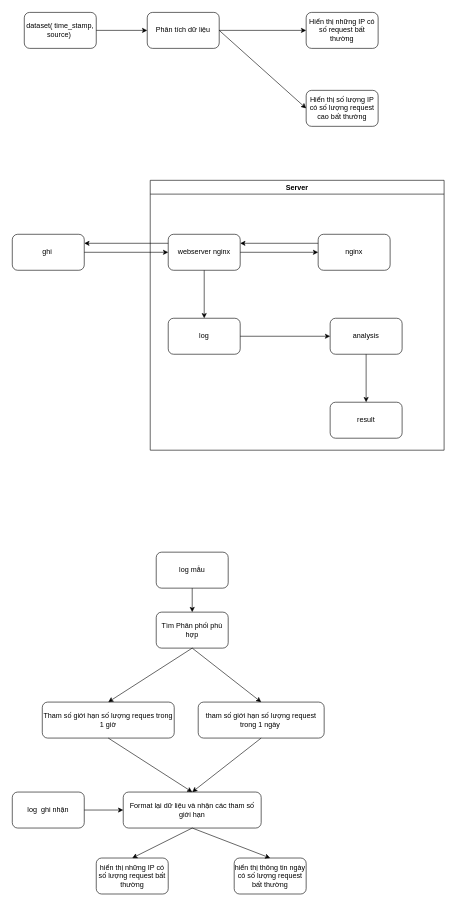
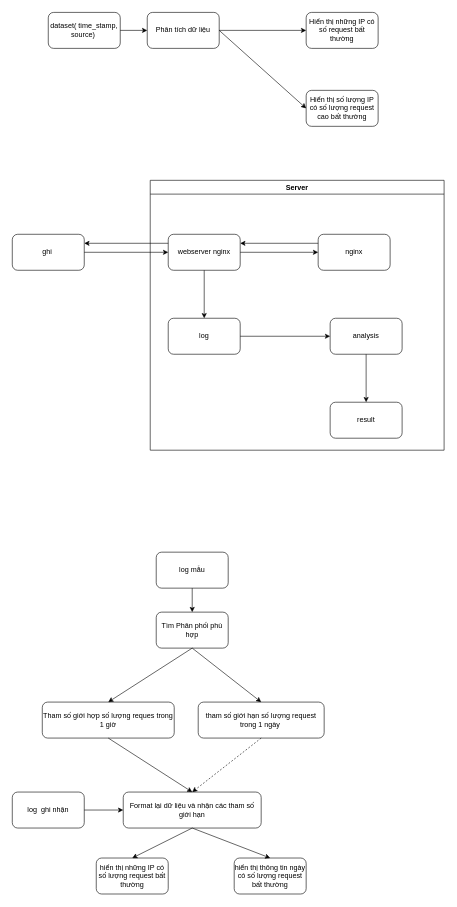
  <mxCell id="0" />
  <mxCell id="1" parent="0" />
- <mxCell id="2" value="dataset( time_stamp, source)&amp;nbsp;" style="rounded=1;whiteSpace=wrap;html=1;" parent="1" vertex="1"><mxGeometry x="40" y="20" width="120" height="60" as="geometry" /></mxCell>
+ <mxCell id="2" value="dataset( time_stamp, source)&amp;nbsp;" style="rounded=1;whiteSpace=wrap;html=1;" parent="1" vertex="1"><mxGeometry x="80" y="20" width="120" height="60" as="geometry" /></mxCell>
  <mxCell id="3" value="Phân tích dữ liệu" style="rounded=1;whiteSpace=wrap;html=1;" parent="1" vertex="1"><mxGeometry x="245" y="20" width="120" height="60" as="geometry" /></mxCell>
  <mxCell id="4" value="Hiển thị những IP có số request bất thường" style="rounded=1;whiteSpace=wrap;html=1;" parent="1" vertex="1"><mxGeometry x="510" y="20" width="120" height="60" as="geometry" /></mxCell>
  <mxCell id="5" value="Hiển thị số lượng IP có số lượng request cao bất thường" style="rounded=1;whiteSpace=wrap;html=1;" parent="1" vertex="1"><mxGeometry x="510" y="150" width="120" height="60" as="geometry" /></mxCell>
  <mxCell id="6" value="" style="endArrow=classic;html=1;entryX=0;entryY=0.5;entryDx=0;entryDy=0;exitX=1;exitY=0.5;exitDx=0;exitDy=0;" parent="1" source="2" target="3" edge="1"><mxGeometry width="50" height="50" relative="1" as="geometry"><mxPoint x="120" y="140" as="sourcePoint" /><mxPoint x="170" y="90" as="targetPoint" /></mxGeometry></mxCell>
  <mxCell id="7" value="" style="endArrow=classic;html=1;entryX=0;entryY=0.5;entryDx=0;entryDy=0;exitX=1;exitY=0.5;exitDx=0;exitDy=0;" parent="1" source="3" target="4" edge="1"><mxGeometry width="50" height="50" relative="1" as="geometry"><mxPoint x="360" y="180" as="sourcePoint" /><mxPoint x="410" y="130" as="targetPoint" /></mxGeometry></mxCell>
  <mxCell id="8" value="" style="endArrow=classic;html=1;entryX=0;entryY=0.5;entryDx=0;entryDy=0;exitX=1;exitY=0.5;exitDx=0;exitDy=0;" parent="1" source="3" target="5" edge="1"><mxGeometry width="50" height="50" relative="1" as="geometry"><mxPoint x="360" y="50" as="sourcePoint" /><mxPoint x="310" y="170" as="targetPoint" /></mxGeometry></mxCell>
  <mxCell id="9" value="ghi&amp;nbsp;" style="rounded=1;whiteSpace=wrap;html=1;" parent="1" vertex="1"><mxGeometry x="20" y="390" width="120" height="60" as="geometry" /></mxCell>
  <mxCell id="10" value="nginx" style="rounded=1;whiteSpace=wrap;html=1;" parent="1" vertex="1"><mxGeometry x="530" y="390" width="120" height="60" as="geometry" /></mxCell>
  <mxCell id="11" value="webserver nginx" style="rounded=1;whiteSpace=wrap;html=1;" parent="1" vertex="1"><mxGeometry x="280" y="390" width="120" height="60" as="geometry" /></mxCell>
  <mxCell id="12" value="" style="endArrow=classic;html=1;entryX=0;entryY=0.5;entryDx=0;entryDy=0;exitX=1;exitY=0.5;exitDx=0;exitDy=0;" parent="1" source="9" target="11" edge="1"><mxGeometry width="50" height="50" relative="1" as="geometry"><mxPoint x="130" y="550" as="sourcePoint" /><mxPoint x="180" y="500" as="targetPoint" /></mxGeometry></mxCell>
  <mxCell id="13" value="" style="endArrow=classic;html=1;entryX=0;entryY=0.5;entryDx=0;entryDy=0;exitX=1;exitY=0.5;exitDx=0;exitDy=0;" parent="1" source="11" target="10" edge="1"><mxGeometry width="50" height="50" relative="1" as="geometry"><mxPoint x="240" y="580" as="sourcePoint" /><mxPoint x="290" y="530" as="targetPoint" /></mxGeometry></mxCell>
  <mxCell id="14" value="log" style="rounded=1;whiteSpace=wrap;html=1;" parent="1" vertex="1"><mxGeometry x="280" y="530" width="120" height="60" as="geometry" /></mxCell>
  <mxCell id="15" value="" style="endArrow=classic;html=1;entryX=0.5;entryY=0;entryDx=0;entryDy=0;exitX=0.5;exitY=1;exitDx=0;exitDy=0;" parent="1" source="11" target="14" edge="1"><mxGeometry width="50" height="50" relative="1" as="geometry"><mxPoint x="280" y="330" as="sourcePoint" /><mxPoint x="330" y="280" as="targetPoint" /></mxGeometry></mxCell>
  <mxCell id="16" value="" style="endArrow=classic;html=1;exitX=0;exitY=0.25;exitDx=0;exitDy=0;entryX=1;entryY=0.25;entryDx=0;entryDy=0;" parent="1" source="10" target="11" edge="1"><mxGeometry width="50" height="50" relative="1" as="geometry"><mxPoint x="430" y="340" as="sourcePoint" /><mxPoint x="480" y="290" as="targetPoint" /></mxGeometry></mxCell>
  <mxCell id="17" value="" style="endArrow=classic;html=1;exitX=0;exitY=0.25;exitDx=0;exitDy=0;entryX=1;entryY=0.25;entryDx=0;entryDy=0;" parent="1" source="11" target="9" edge="1"><mxGeometry width="50" height="50" relative="1" as="geometry"><mxPoint x="50" y="350" as="sourcePoint" /><mxPoint x="100" y="300" as="targetPoint" /></mxGeometry></mxCell>
  <mxCell id="18" value="" style="endArrow=classic;html=1;entryX=0;entryY=0.5;entryDx=0;entryDy=0;exitX=1;exitY=0.5;exitDx=0;exitDy=0;" parent="1" source="14" target="35" edge="1"><mxGeometry width="50" height="50" relative="1" as="geometry"><mxPoint x="310" y="720" as="sourcePoint" /><mxPoint x="530" y="560" as="targetPoint" /></mxGeometry></mxCell>
  <mxCell id="19" value="log mẫu" style="rounded=1;whiteSpace=wrap;html=1;" parent="1" vertex="1"><mxGeometry x="260" y="920" width="120" height="60" as="geometry" /></mxCell>
- <mxCell id="20" value="Tham số giới hạn số lượng reques trong 1 giờ" style="rounded=1;whiteSpace=wrap;html=1;" parent="1" vertex="1"><mxGeometry x="70" y="1170" width="220" height="60" as="geometry" /></mxCell>
+ <mxCell id="20" value="Tham số giới hợp số lượng reques trong 1 giờ" style="rounded=1;whiteSpace=wrap;html=1;" parent="1" vertex="1"><mxGeometry x="70" y="1170" width="220" height="60" as="geometry" /></mxCell>
  <mxCell id="21" value="tham số giới hạn số lượng request trong 1 ngày&amp;nbsp;" style="rounded=1;whiteSpace=wrap;html=1;" parent="1" vertex="1"><mxGeometry x="330" y="1170" width="210" height="60" as="geometry" /></mxCell>
  <mxCell id="22" value="Tìm Phân phối phù hợp" style="rounded=1;whiteSpace=wrap;html=1;" parent="1" vertex="1"><mxGeometry x="260" y="1020" width="120" height="60" as="geometry" /></mxCell>
  <mxCell id="23" value="" style="endArrow=classic;html=1;entryX=0.5;entryY=0;entryDx=0;entryDy=0;exitX=0.5;exitY=1;exitDx=0;exitDy=0;" parent="1" source="19" target="22" edge="1"><mxGeometry width="50" height="50" relative="1" as="geometry"><mxPoint x="-160" y="910" as="sourcePoint" /><mxPoint x="-110" y="860" as="targetPoint" /></mxGeometry></mxCell>
  <mxCell id="24" value="" style="endArrow=classic;html=1;entryX=0.5;entryY=0;entryDx=0;entryDy=0;exitX=0.5;exitY=1;exitDx=0;exitDy=0;" parent="1" source="22" target="21" edge="1"><mxGeometry width="50" height="50" relative="1" as="geometry"><mxPoint x="200" y="860" as="sourcePoint" /><mxPoint x="250" y="810" as="targetPoint" /></mxGeometry></mxCell>
  <mxCell id="25" value="" style="endArrow=classic;html=1;entryX=0.5;entryY=0;entryDx=0;entryDy=0;exitX=0.5;exitY=1;exitDx=0;exitDy=0;" parent="1" source="22" target="20" edge="1"><mxGeometry width="50" height="50" relative="1" as="geometry"><mxPoint x="160" y="1130" as="sourcePoint" /><mxPoint x="210" y="1080" as="targetPoint" /></mxGeometry></mxCell>
  <mxCell id="26" value="Format lại dữ liệu và nhận các tham số giới hạn" style="rounded=1;whiteSpace=wrap;html=1;" parent="1" vertex="1"><mxGeometry x="205" y="1320" width="230" height="60" as="geometry" /></mxCell>
  <mxCell id="27" value="log&amp;nbsp; ghi nhận" style="rounded=1;whiteSpace=wrap;html=1;" parent="1" vertex="1"><mxGeometry x="20" y="1320" width="120" height="60" as="geometry" /></mxCell>
  <mxCell id="28" value="" style="endArrow=classic;html=1;entryX=0;entryY=0.5;entryDx=0;entryDy=0;exitX=1;exitY=0.5;exitDx=0;exitDy=0;" parent="1" source="27" target="26" edge="1"><mxGeometry width="50" height="50" relative="1" as="geometry"><mxPoint x="700" y="1210" as="sourcePoint" /><mxPoint x="750" y="1160" as="targetPoint" /></mxGeometry></mxCell>
- <mxCell id="29" value="" style="endArrow=classic;html=1;entryX=0.5;entryY=0;entryDx=0;entryDy=0;exitX=0.5;exitY=1;exitDx=0;exitDy=0;" parent="1" source="21" target="26" edge="1"><mxGeometry width="50" height="50" relative="1" as="geometry"><mxPoint x="530" y="1030" as="sourcePoint" /><mxPoint x="580" y="980" as="targetPoint" /></mxGeometry></mxCell>
+ <mxCell id="29" value="" style="endArrow=classic;html=1;entryX=0.5;entryY=0;entryDx=0;entryDy=0;exitX=0.5;exitY=1;exitDx=0;exitDy=0;dashed=1;" parent="1" source="21" target="26" edge="1"><mxGeometry width="50" height="50" relative="1" as="geometry"><mxPoint x="530" y="1030" as="sourcePoint" /><mxPoint x="580" y="980" as="targetPoint" /></mxGeometry></mxCell>
  <mxCell id="30" value="" style="endArrow=classic;html=1;entryX=0.5;entryY=0;entryDx=0;entryDy=0;exitX=0.5;exitY=1;exitDx=0;exitDy=0;" parent="1" source="20" target="26" edge="1"><mxGeometry width="50" height="50" relative="1" as="geometry"><mxPoint x="630" y="1190" as="sourcePoint" /><mxPoint x="680" y="1140" as="targetPoint" /></mxGeometry></mxCell>
  <mxCell id="31" value="hiển thị thông tin ngày có số lượng request bất thường" style="rounded=1;whiteSpace=wrap;html=1;" parent="1" vertex="1"><mxGeometry x="390" y="1430" width="120" height="60" as="geometry" /></mxCell>
  <mxCell id="32" value="hiển thị những IP có số lượng request bất thường" style="rounded=1;whiteSpace=wrap;html=1;" parent="1" vertex="1"><mxGeometry x="160" y="1430" width="120" height="60" as="geometry" /></mxCell>
  <mxCell id="33" value="" style="endArrow=classic;html=1;entryX=0.5;entryY=0;entryDx=0;entryDy=0;exitX=0.5;exitY=1;exitDx=0;exitDy=0;" parent="1" source="26" target="31" edge="1"><mxGeometry width="50" height="50" relative="1" as="geometry"><mxPoint x="740" y="990" as="sourcePoint" /><mxPoint x="790" y="940" as="targetPoint" /></mxGeometry></mxCell>
  <mxCell id="34" value="" style="endArrow=classic;html=1;entryX=0.5;entryY=0;entryDx=0;entryDy=0;exitX=0.5;exitY=1;exitDx=0;exitDy=0;" parent="1" source="26" target="32" edge="1"><mxGeometry width="50" height="50" relative="1" as="geometry"><mxPoint x="850" y="1190" as="sourcePoint" /><mxPoint x="900" y="1140" as="targetPoint" /></mxGeometry></mxCell>
  <mxCell id="35" value="analysis" style="rounded=1;whiteSpace=wrap;html=1;" vertex="1" parent="1"><mxGeometry x="550" y="530" width="120" height="60" as="geometry" /></mxCell>
  <mxCell id="36" value="result" style="rounded=1;whiteSpace=wrap;html=1;" vertex="1" parent="1"><mxGeometry x="550" y="670" width="120" height="60" as="geometry" /></mxCell>
  <mxCell id="37" value="" style="endArrow=classic;html=1;entryX=0.5;entryY=0;entryDx=0;entryDy=0;exitX=0.5;exitY=1;exitDx=0;exitDy=0;" edge="1" parent="1" source="35" target="36"><mxGeometry width="50" height="50" relative="1" as="geometry"><mxPoint x="510" y="330" as="sourcePoint" /><mxPoint x="560" y="280" as="targetPoint" /></mxGeometry></mxCell>
  <mxCell id="38" value="Server" style="swimlane;" vertex="1" parent="1"><mxGeometry x="250" y="300" width="490" height="450" as="geometry" /></mxCell>
